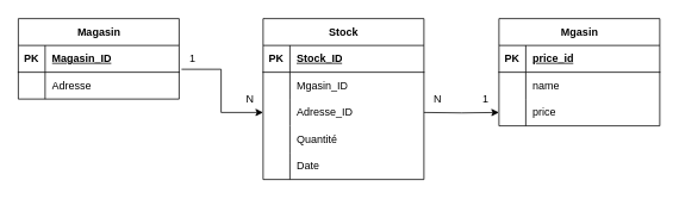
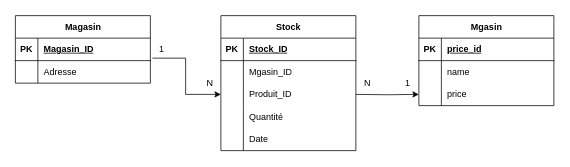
  <mxCell id="0" />
  <mxCell id="1" parent="0" />
  <mxCell id="2" value="Stock" style="shape=table;startSize=30;container=1;collapsible=1;childLayout=tableLayout;fixedRows=1;rowLines=0;fontStyle=1;align=center;resizeLast=1;html=1;" parent="1" vertex="1"><mxGeometry x="294" y="20" width="180" height="180" as="geometry"><mxRectangle x="324" y="130" width="70" height="30" as="alternateBounds" /></mxGeometry></mxCell>
  <mxCell id="3" value="" style="shape=tableRow;horizontal=0;startSize=0;swimlaneHead=0;swimlaneBody=0;fillColor=none;collapsible=0;dropTarget=0;points=[[0,0.5],[1,0.5]];portConstraint=eastwest;top=0;left=0;right=0;bottom=1;" parent="2" vertex="1"><mxGeometry y="30" width="180" height="30" as="geometry" /></mxCell>
  <mxCell id="4" value="PK" style="shape=partialRectangle;connectable=0;fillColor=none;top=0;left=0;bottom=0;right=0;fontStyle=1;overflow=hidden;whiteSpace=wrap;html=1;" parent="3" vertex="1"><mxGeometry width="30" height="30" as="geometry"><mxRectangle width="30" height="30" as="alternateBounds" /></mxGeometry></mxCell>
  <mxCell id="5" value="Stock_ID" style="shape=partialRectangle;connectable=0;fillColor=none;top=0;left=0;bottom=0;right=0;align=left;spacingLeft=6;fontStyle=5;overflow=hidden;whiteSpace=wrap;html=1;" parent="3" vertex="1"><mxGeometry x="30" width="150" height="30" as="geometry"><mxRectangle width="150" height="30" as="alternateBounds" /></mxGeometry></mxCell>
  <mxCell id="6" value="" style="shape=tableRow;horizontal=0;startSize=0;swimlaneHead=0;swimlaneBody=0;fillColor=none;collapsible=0;dropTarget=0;points=[[0,0.5],[1,0.5]];portConstraint=eastwest;top=0;left=0;right=0;bottom=0;" parent="2" vertex="1"><mxGeometry y="60" width="180" height="30" as="geometry" /></mxCell>
  <mxCell id="7" value="" style="shape=partialRectangle;connectable=0;fillColor=none;top=0;left=0;bottom=0;right=0;editable=1;overflow=hidden;whiteSpace=wrap;html=1;" parent="6" vertex="1"><mxGeometry width="30" height="30" as="geometry"><mxRectangle width="30" height="30" as="alternateBounds" /></mxGeometry></mxCell>
  <mxCell id="8" value="Mgasin_ID" style="shape=partialRectangle;connectable=0;fillColor=none;top=0;left=0;bottom=0;right=0;align=left;spacingLeft=6;overflow=hidden;whiteSpace=wrap;html=1;" parent="6" vertex="1"><mxGeometry x="30" width="150" height="30" as="geometry"><mxRectangle width="150" height="30" as="alternateBounds" /></mxGeometry></mxCell>
  <mxCell id="9" value="" style="shape=tableRow;horizontal=0;startSize=0;swimlaneHead=0;swimlaneBody=0;fillColor=none;collapsible=0;dropTarget=0;points=[[0,0.5],[1,0.5]];portConstraint=eastwest;top=0;left=0;right=0;bottom=0;" parent="2" vertex="1"><mxGeometry y="90" width="180" height="30" as="geometry" /></mxCell>
  <mxCell id="10" value="" style="shape=partialRectangle;connectable=0;fillColor=none;top=0;left=0;bottom=0;right=0;editable=1;overflow=hidden;whiteSpace=wrap;html=1;" parent="9" vertex="1"><mxGeometry width="30" height="30" as="geometry"><mxRectangle width="30" height="30" as="alternateBounds" /></mxGeometry></mxCell>
- <mxCell id="11" value="Adresse_ID" style="shape=partialRectangle;connectable=0;fillColor=none;top=0;left=0;bottom=0;right=0;align=left;spacingLeft=6;overflow=hidden;whiteSpace=wrap;html=1;" parent="9" vertex="1"><mxGeometry x="30" width="150" height="30" as="geometry"><mxRectangle width="150" height="30" as="alternateBounds" /></mxGeometry></mxCell>
+ <mxCell id="11" value="Produit_ID" style="shape=partialRectangle;connectable=0;fillColor=none;top=0;left=0;bottom=0;right=0;align=left;spacingLeft=6;overflow=hidden;whiteSpace=wrap;html=1;" parent="9" vertex="1"><mxGeometry x="30" width="150" height="30" as="geometry"><mxRectangle width="150" height="30" as="alternateBounds" /></mxGeometry></mxCell>
  <mxCell id="12" value="" style="shape=tableRow;horizontal=0;startSize=0;swimlaneHead=0;swimlaneBody=0;fillColor=none;collapsible=0;dropTarget=0;points=[[0,0.5],[1,0.5]];portConstraint=eastwest;top=0;left=0;right=0;bottom=0;" parent="2" vertex="1"><mxGeometry y="120" width="180" height="30" as="geometry" /></mxCell>
  <mxCell id="13" value="" style="shape=partialRectangle;connectable=0;fillColor=none;top=0;left=0;bottom=0;right=0;editable=1;overflow=hidden;whiteSpace=wrap;html=1;" parent="12" vertex="1"><mxGeometry width="30" height="30" as="geometry"><mxRectangle width="30" height="30" as="alternateBounds" /></mxGeometry></mxCell>
  <mxCell id="14" value="Quantité" style="shape=partialRectangle;connectable=0;fillColor=none;top=0;left=0;bottom=0;right=0;align=left;spacingLeft=6;overflow=hidden;whiteSpace=wrap;html=1;" parent="12" vertex="1"><mxGeometry x="30" width="150" height="30" as="geometry"><mxRectangle width="150" height="30" as="alternateBounds" /></mxGeometry></mxCell>
  <mxCell id="15" style="shape=tableRow;horizontal=0;startSize=0;swimlaneHead=0;swimlaneBody=0;fillColor=none;collapsible=0;dropTarget=0;points=[[0,0.5],[1,0.5]];portConstraint=eastwest;top=0;left=0;right=0;bottom=0;" vertex="1" parent="2"><mxGeometry y="150" width="180" height="30" as="geometry" /></mxCell>
  <mxCell id="16" style="shape=partialRectangle;connectable=0;fillColor=none;top=0;left=0;bottom=0;right=0;editable=1;overflow=hidden;whiteSpace=wrap;html=1;" vertex="1" parent="15"><mxGeometry width="30" height="30" as="geometry"><mxRectangle width="30" height="30" as="alternateBounds" /></mxGeometry></mxCell>
  <mxCell id="17" value="Date" style="shape=partialRectangle;connectable=0;fillColor=none;top=0;left=0;bottom=0;right=0;align=left;spacingLeft=6;overflow=hidden;whiteSpace=wrap;html=1;" vertex="1" parent="15"><mxGeometry x="30" width="150" height="30" as="geometry"><mxRectangle width="150" height="30" as="alternateBounds" /></mxGeometry></mxCell>
  <mxCell id="18" value="Magasin" style="shape=table;startSize=30;container=1;collapsible=1;childLayout=tableLayout;fixedRows=1;rowLines=0;fontStyle=1;align=center;resizeLast=1;html=1;" parent="1" vertex="1"><mxGeometry x="20" y="20" width="180" height="90" as="geometry" /></mxCell>
  <mxCell id="19" value="" style="shape=tableRow;horizontal=0;startSize=0;swimlaneHead=0;swimlaneBody=0;fillColor=none;collapsible=0;dropTarget=0;points=[[0,0.5],[1,0.5]];portConstraint=eastwest;top=0;left=0;right=0;bottom=1;" parent="18" vertex="1"><mxGeometry y="30" width="180" height="30" as="geometry" /></mxCell>
  <mxCell id="20" value="PK" style="shape=partialRectangle;connectable=0;fillColor=none;top=0;left=0;bottom=0;right=0;fontStyle=1;overflow=hidden;whiteSpace=wrap;html=1;" parent="19" vertex="1"><mxGeometry width="30" height="30" as="geometry"><mxRectangle width="30" height="30" as="alternateBounds" /></mxGeometry></mxCell>
  <mxCell id="21" value="Magasin_ID" style="shape=partialRectangle;connectable=0;fillColor=none;top=0;left=0;bottom=0;right=0;align=left;spacingLeft=6;fontStyle=5;overflow=hidden;whiteSpace=wrap;html=1;" parent="19" vertex="1"><mxGeometry x="30" width="150" height="30" as="geometry"><mxRectangle width="150" height="30" as="alternateBounds" /></mxGeometry></mxCell>
  <mxCell id="22" value="" style="shape=tableRow;horizontal=0;startSize=0;swimlaneHead=0;swimlaneBody=0;fillColor=none;collapsible=0;dropTarget=0;points=[[0,0.5],[1,0.5]];portConstraint=eastwest;top=0;left=0;right=0;bottom=0;" parent="18" vertex="1"><mxGeometry y="60" width="180" height="30" as="geometry" /></mxCell>
  <mxCell id="23" value="" style="shape=partialRectangle;connectable=0;fillColor=none;top=0;left=0;bottom=0;right=0;editable=1;overflow=hidden;whiteSpace=wrap;html=1;" parent="22" vertex="1"><mxGeometry width="30" height="30" as="geometry"><mxRectangle width="30" height="30" as="alternateBounds" /></mxGeometry></mxCell>
  <mxCell id="24" value="Adresse" style="shape=partialRectangle;connectable=0;fillColor=none;top=0;left=0;bottom=0;right=0;align=left;spacingLeft=6;overflow=hidden;whiteSpace=wrap;html=1;" parent="22" vertex="1"><mxGeometry x="30" width="150" height="30" as="geometry"><mxRectangle width="150" height="30" as="alternateBounds" /></mxGeometry></mxCell>
  <mxCell id="25" style="edgeStyle=orthogonalEdgeStyle;rounded=0;orthogonalLoop=1;jettySize=auto;html=1;exitX=1.015;exitY=-0.111;exitDx=0;exitDy=0;entryX=0;entryY=0.5;entryDx=0;entryDy=0;exitPerimeter=0;" edge="1" parent="1" source="22" target="9"><mxGeometry relative="1" as="geometry"><mxPoint x="200" y="125" as="sourcePoint" /></mxGeometry></mxCell>
  <mxCell id="26" value="Mgasin" style="shape=table;startSize=30;container=1;collapsible=1;childLayout=tableLayout;fixedRows=1;rowLines=0;fontStyle=1;align=center;resizeLast=1;html=1;" vertex="1" parent="1"><mxGeometry x="558" y="20" width="180" height="120" as="geometry" /></mxCell>
  <mxCell id="27" value="" style="shape=tableRow;horizontal=0;startSize=0;swimlaneHead=0;swimlaneBody=0;fillColor=none;collapsible=0;dropTarget=0;points=[[0,0.5],[1,0.5]];portConstraint=eastwest;top=0;left=0;right=0;bottom=1;" vertex="1" parent="26"><mxGeometry y="30" width="180" height="30" as="geometry" /></mxCell>
  <mxCell id="28" value="PK" style="shape=partialRectangle;connectable=0;fillColor=none;top=0;left=0;bottom=0;right=0;fontStyle=1;overflow=hidden;whiteSpace=wrap;html=1;" vertex="1" parent="27"><mxGeometry width="30" height="30" as="geometry"><mxRectangle width="30" height="30" as="alternateBounds" /></mxGeometry></mxCell>
  <mxCell id="29" value="price_id" style="shape=partialRectangle;connectable=0;fillColor=none;top=0;left=0;bottom=0;right=0;align=left;spacingLeft=6;fontStyle=5;overflow=hidden;whiteSpace=wrap;html=1;" vertex="1" parent="27"><mxGeometry x="30" width="150" height="30" as="geometry"><mxRectangle width="150" height="30" as="alternateBounds" /></mxGeometry></mxCell>
  <mxCell id="30" value="" style="shape=tableRow;horizontal=0;startSize=0;swimlaneHead=0;swimlaneBody=0;fillColor=none;collapsible=0;dropTarget=0;points=[[0,0.5],[1,0.5]];portConstraint=eastwest;top=0;left=0;right=0;bottom=0;" vertex="1" parent="26"><mxGeometry y="60" width="180" height="30" as="geometry" /></mxCell>
  <mxCell id="31" value="" style="shape=partialRectangle;connectable=0;fillColor=none;top=0;left=0;bottom=0;right=0;editable=1;overflow=hidden;whiteSpace=wrap;html=1;" vertex="1" parent="30"><mxGeometry width="30" height="30" as="geometry"><mxRectangle width="30" height="30" as="alternateBounds" /></mxGeometry></mxCell>
  <mxCell id="32" value="name" style="shape=partialRectangle;connectable=0;fillColor=none;top=0;left=0;bottom=0;right=0;align=left;spacingLeft=6;overflow=hidden;whiteSpace=wrap;html=1;" vertex="1" parent="30"><mxGeometry x="30" width="150" height="30" as="geometry"><mxRectangle width="150" height="30" as="alternateBounds" /></mxGeometry></mxCell>
  <mxCell id="33" value="" style="shape=tableRow;horizontal=0;startSize=0;swimlaneHead=0;swimlaneBody=0;fillColor=none;collapsible=0;dropTarget=0;points=[[0,0.5],[1,0.5]];portConstraint=eastwest;top=0;left=0;right=0;bottom=0;" vertex="1" parent="26"><mxGeometry y="90" width="180" height="30" as="geometry" /></mxCell>
  <mxCell id="34" value="" style="shape=partialRectangle;connectable=0;fillColor=none;top=0;left=0;bottom=0;right=0;editable=1;overflow=hidden;whiteSpace=wrap;html=1;" vertex="1" parent="33"><mxGeometry width="30" height="30" as="geometry"><mxRectangle width="30" height="30" as="alternateBounds" /></mxGeometry></mxCell>
  <mxCell id="35" value="price" style="shape=partialRectangle;connectable=0;fillColor=none;top=0;left=0;bottom=0;right=0;align=left;spacingLeft=6;overflow=hidden;whiteSpace=wrap;html=1;" vertex="1" parent="33"><mxGeometry x="30" width="150" height="30" as="geometry"><mxRectangle width="150" height="30" as="alternateBounds" /></mxGeometry></mxCell>
  <mxCell id="36" style="edgeStyle=orthogonalEdgeStyle;rounded=0;orthogonalLoop=1;jettySize=auto;html=1;exitX=1;exitY=0.5;exitDx=0;exitDy=0;entryX=0;entryY=0.5;entryDx=0;entryDy=0;" edge="1" parent="1" target="33"><mxGeometry relative="1" as="geometry"><mxPoint x="474" y="125" as="sourcePoint" /></mxGeometry></mxCell>
  <mxCell id="37" value="1" style="text;html=1;align=center;verticalAlign=middle;resizable=0;points=[];autosize=1;strokeColor=none;fillColor=none;" vertex="1" parent="1"><mxGeometry x="200" y="50" width="30" height="30" as="geometry" /></mxCell>
  <mxCell id="38" value="N" style="text;html=1;align=center;verticalAlign=middle;resizable=0;points=[];autosize=1;strokeColor=none;fillColor=none;" vertex="1" parent="1"><mxGeometry x="264" y="95" width="30" height="30" as="geometry" /></mxCell>
  <mxCell id="39" value="N" style="text;html=1;align=center;verticalAlign=middle;resizable=0;points=[];autosize=1;strokeColor=none;fillColor=none;" vertex="1" parent="1"><mxGeometry x="474" y="95" width="30" height="30" as="geometry" /></mxCell>
  <mxCell id="40" value="1" style="text;html=1;align=center;verticalAlign=middle;resizable=0;points=[];autosize=1;strokeColor=none;fillColor=none;" vertex="1" parent="1"><mxGeometry x="528" y="95" width="30" height="30" as="geometry" /></mxCell>
